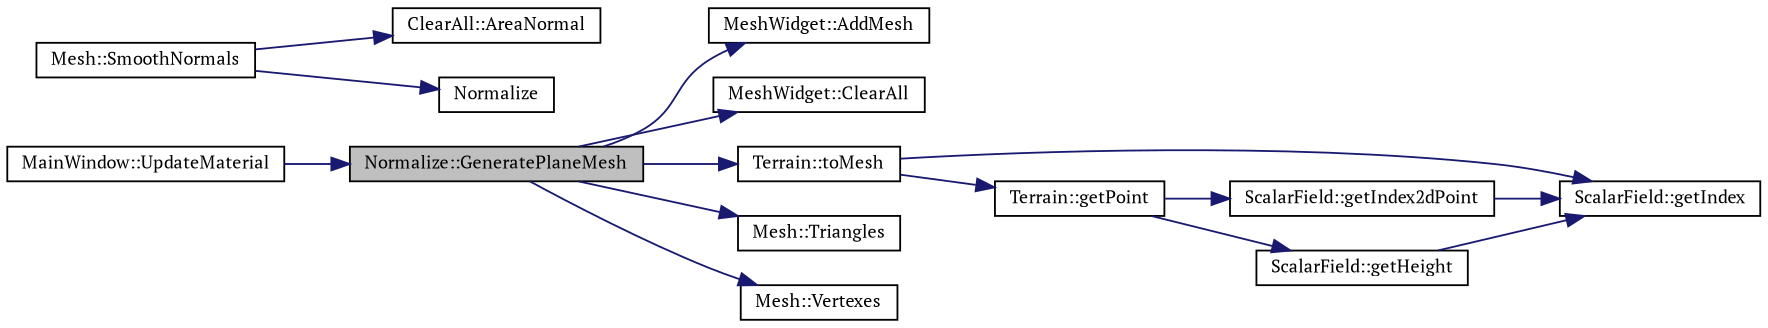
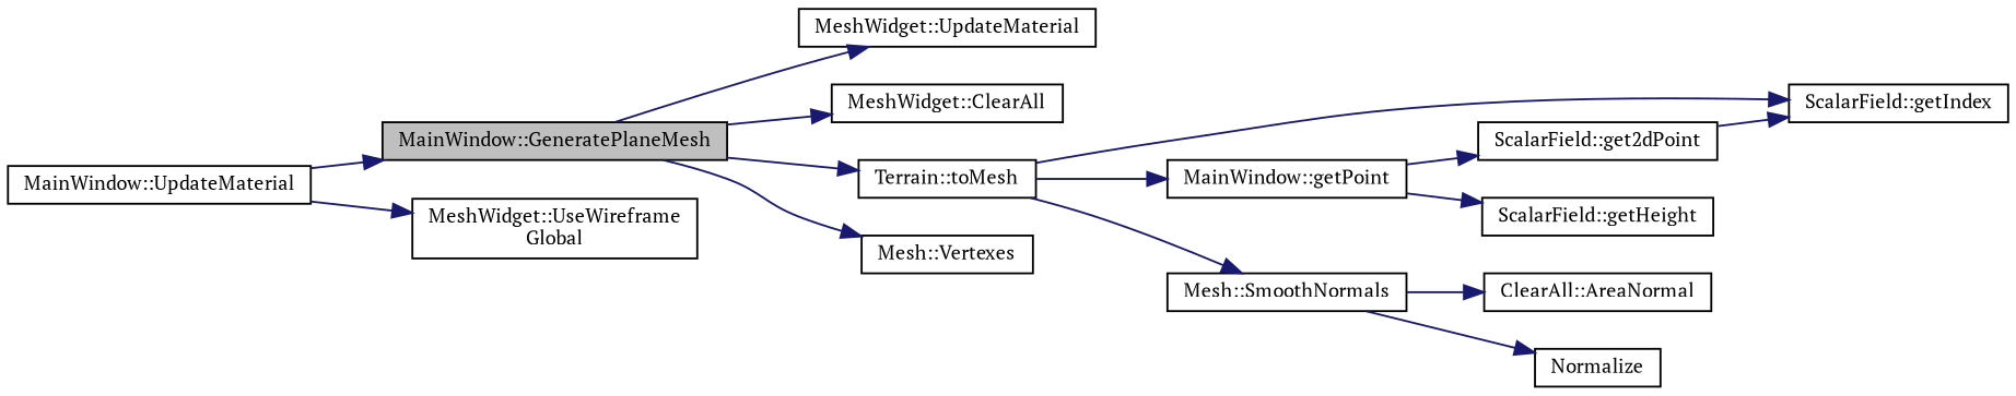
  digraph {
    fontname="PT Serif"
    rankdir=LR
    node [color=black fillcolor=white fontname="PT Serif" fontsize=10 shape=record style=filled]
    edge [color=midnightblue fontname="PT Serif" fontsize=10 labelfontname=Helvetica labelfontsize=10 style=solid]
-   n1 [fillcolor=grey75 fontcolor=black height=0.2 label="Normalize::GeneratePlaneMesh" width=0.4]
-   n2 [height=0.2 label="MeshWidget::AddMesh" width=0.4]
+   n1 [fillcolor=grey75 fontcolor=black height=0.2 label="MainWindow::GeneratePlaneMesh" width=0.4]
+   n2 [height=0.2 label="MeshWidget::UpdateMaterial" width=0.4]
    n3 [height=0.2 label="MeshWidget::ClearAll" width=0.4]
    n4 [height=0.2 label="Terrain::toMesh" width=0.4]
-   n5 [height=0.2 label="Mesh::Triangles" width=0.4]
    n6 [height=0.2 label="Mesh::Vertexes" width=0.4]
    n7 [height=0.2 label="ScalarField::getIndex" width=0.4]
-   n8 [height=0.2 label="Terrain::getPoint" width=0.4]
+   n8 [height=0.2 label="MainWindow::getPoint" width=0.4]
    n9 [height=0.2 label="Mesh::SmoothNormals" width=0.4]
    n10 [height=0.2 label="MainWindow::UpdateMaterial" width=0.4]
-   n12 [height=0.2 label="ScalarField::getIndex2dPoint" width=0.4]
+   n11 [height=0.2 label="MeshWidget::UseWireframe\lGlobal" width=0.4]
+   n12 [height=0.2 label="ScalarField::get2dPoint" width=0.4]
    n13 [height=0.2 label="ScalarField::getHeight" width=0.4]
    n14 [height=0.2 label="ClearAll::AreaNormal" width=0.4]
    n15 [height=0.2 label=Normalize width=0.4]
    n1 -> n2
    n1 -> n3
    n1 -> n4
-   n1 -> n5
    n1 -> n6
    n4 -> n7
    n4 -> n8
+   n4 -> n9
    n8 -> n12
    n8 -> n13
    n9 -> n14
    n9 -> n15
    n10 -> n1
+   n10 -> n11
    n12 -> n7
-   n13 -> n7
  }
